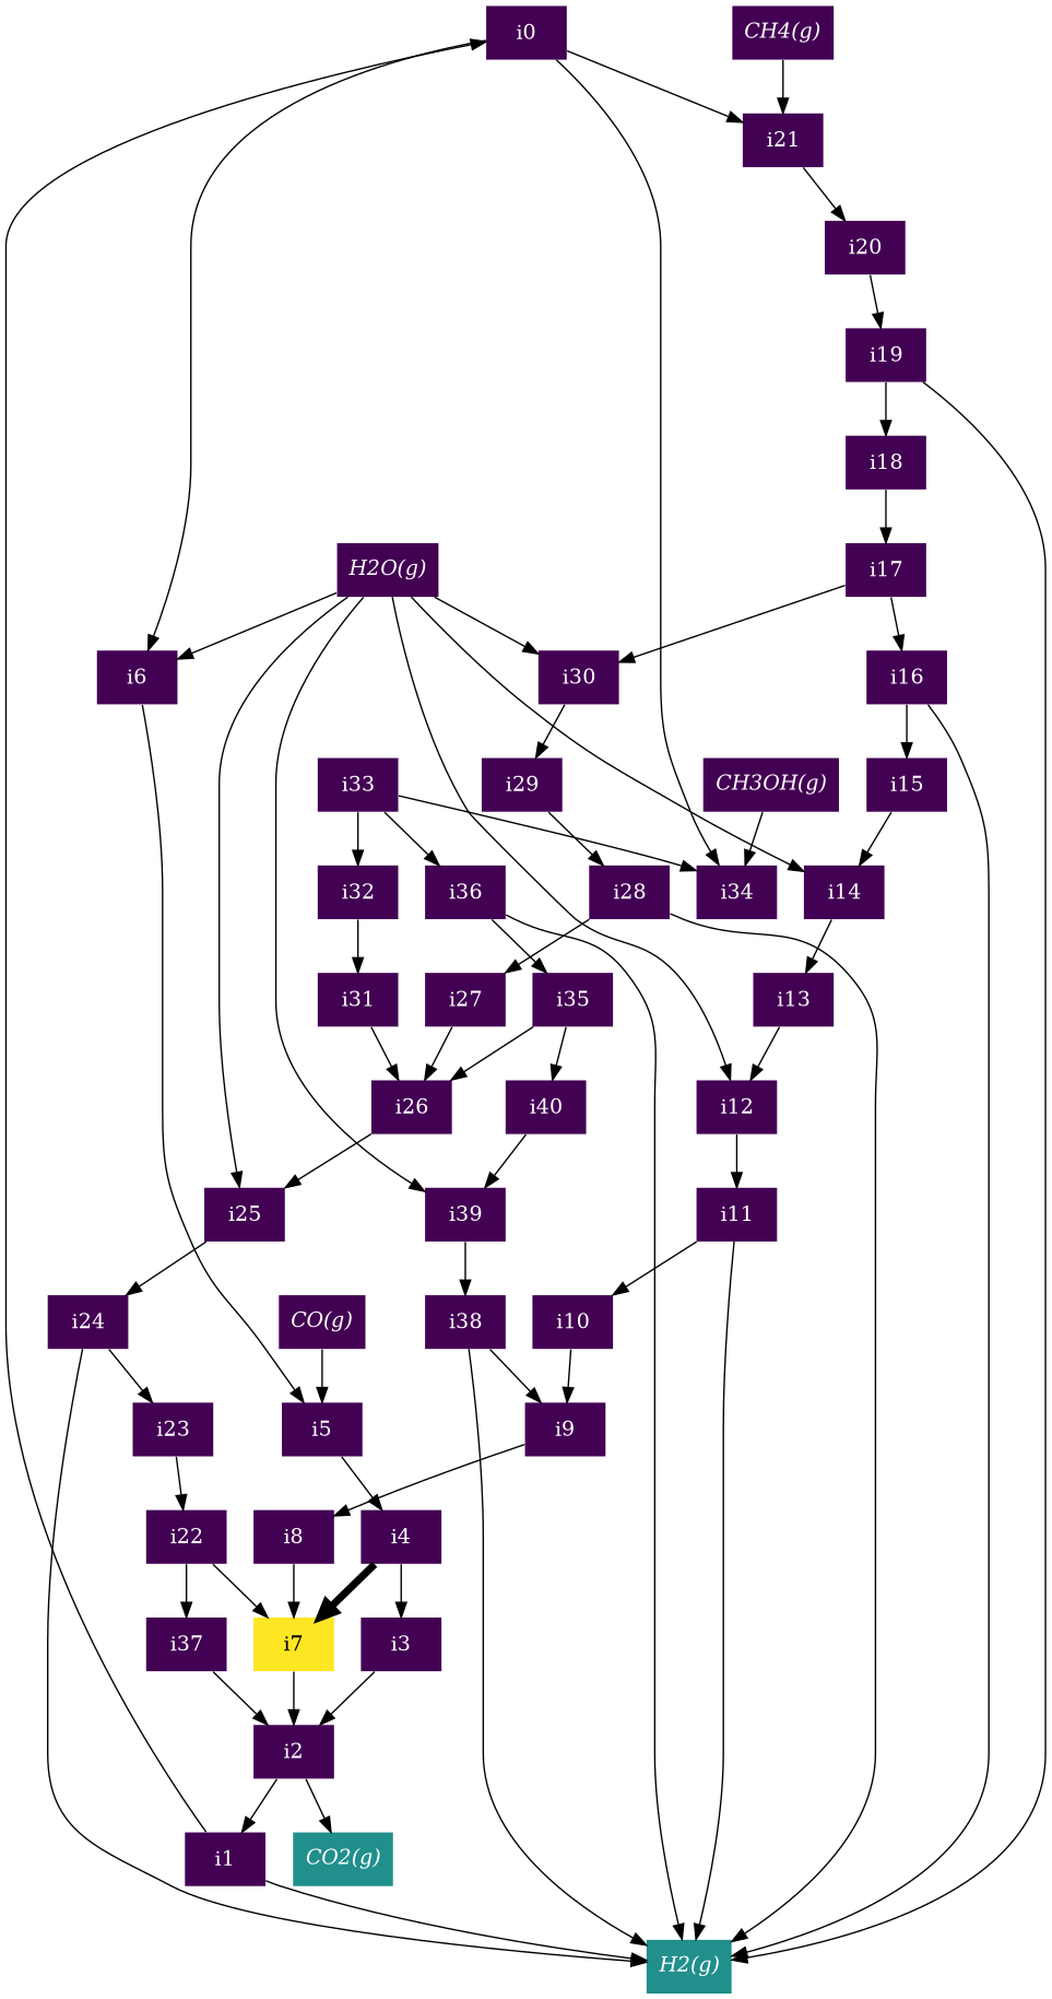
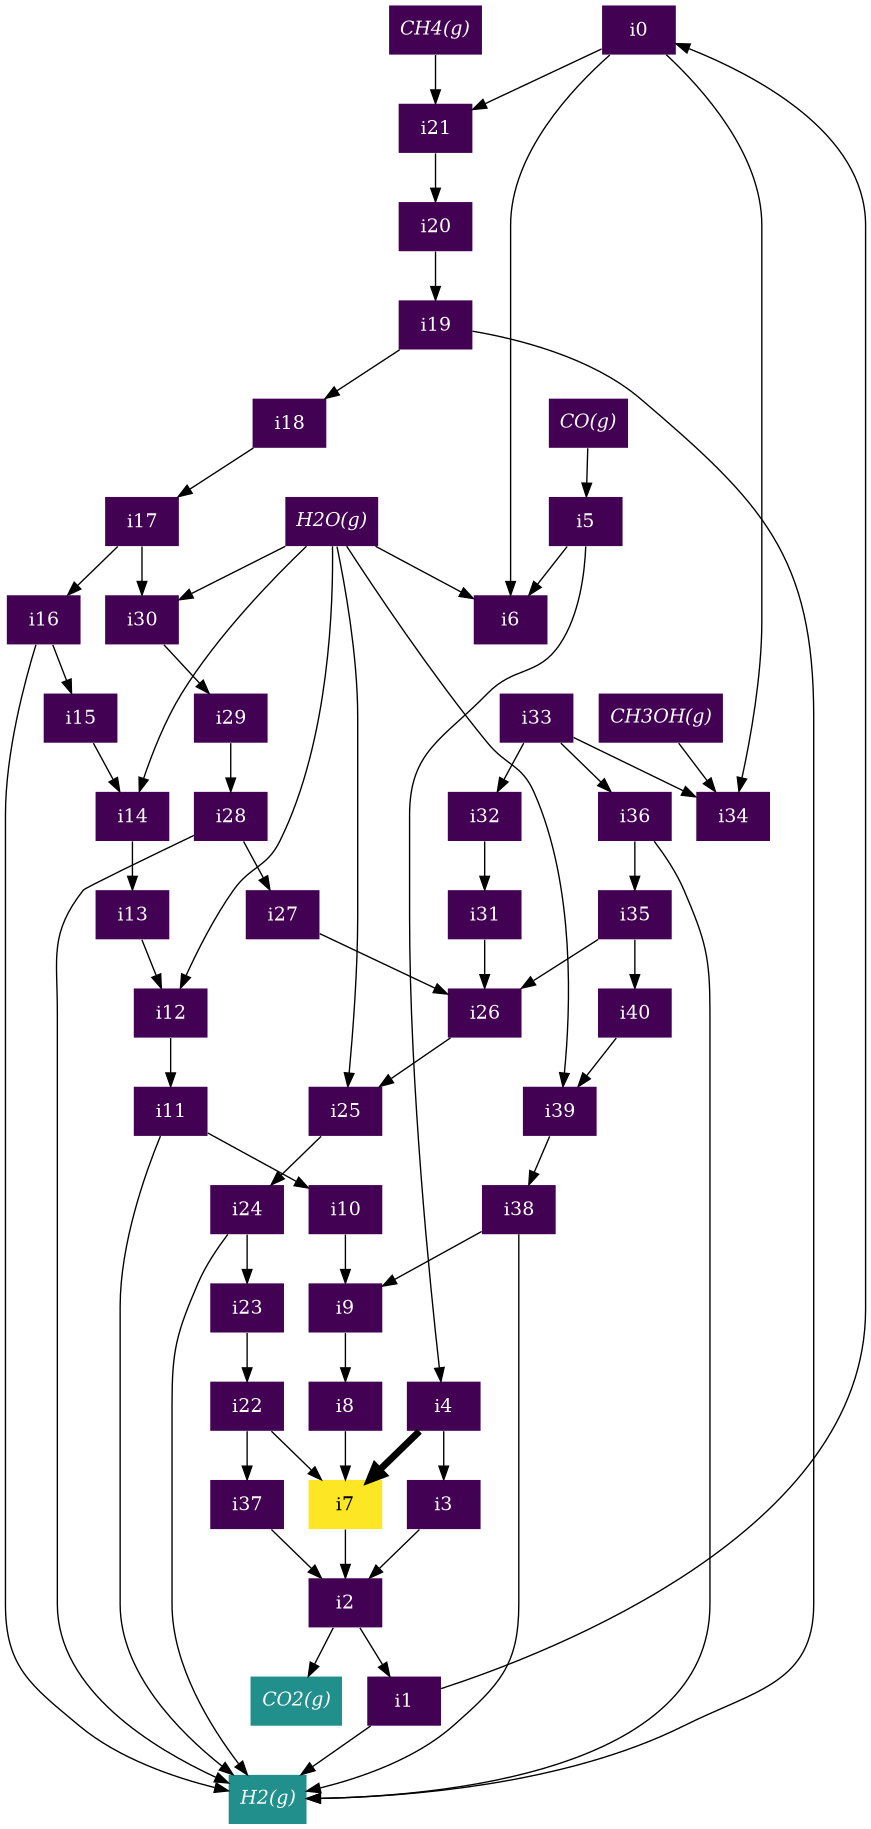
  strict digraph {
    nodesep=0.25
    rankdir=TB
    ranksep=0.5
    node [fillcolor="#430153" shape=plaintext style=filled]
    edge [penwidth=1.0 weight=2.]
    n1 [label=<         <TABLE BORDER="0" CELLBORDER="0" CELLSPACING="0" CELLPADDING="0">           <TR>             <TD><FONT COLOR="#ffffff">i0</FONT></TD>           </TR>         </TABLE>         >]
    n2 [label=<         <TABLE BORDER="0" CELLBORDER="0" CELLSPACING="0" CELLPADDING="0">           <TR>             <TD><FONT COLOR="#ffffff">i6</FONT></TD>           </TR>         </TABLE>         >]
    n3 [label=<         <TABLE BORDER="0" CELLBORDER="0" CELLSPACING="0" CELLPADDING="0">           <TR>             <TD><FONT COLOR="#ffffff">i21</FONT></TD>           </TR>         </TABLE>         >]
    n4 [label=<         <TABLE BORDER="0" CELLBORDER="0" CELLSPACING="0" CELLPADDING="0">           <TR>             <TD><FONT COLOR="#ffffff">i34</FONT></TD>           </TR>         </TABLE>         >]
    n5 [label=<         <TABLE BORDER="0" CELLBORDER="0" CELLSPACING="0" CELLPADDING="0">           <TR>             <TD><FONT COLOR="#ffffff">i5</FONT></TD>           </TR>         </TABLE>         >]
    n6 [label=<         <TABLE BORDER="0" CELLBORDER="0" CELLSPACING="0" CELLPADDING="0">           <TR>             <TD><FONT COLOR="#ffffff">i20</FONT></TD>           </TR>         </TABLE>         >]
    n7 [label=<         <TABLE BORDER="0" CELLBORDER="0" CELLSPACING="0" CELLPADDING="0">           <TR>             <TD><FONT COLOR="#ffffff">i1</FONT></TD>           </TR>         </TABLE>         >]
    n8 [fillcolor="#218f8c" label=<         <TABLE BORDER="0" CELLBORDER="0" CELLSPACING="0" CELLPADDING="0">           <TR>             <TD><FONT COLOR="#ffffff"><i>H2(g)</i></FONT></TD>           </TR>         </TABLE>         >]
    n9 [label=<         <TABLE BORDER="0" CELLBORDER="0" CELLSPACING="0" CELLPADDING="0">           <TR>             <TD><FONT COLOR="#ffffff">i2</FONT></TD>           </TR>         </TABLE>         >]
    n10 [fillcolor="#218f8c" label=<         <TABLE BORDER="0" CELLBORDER="0" CELLSPACING="0" CELLPADDING="0">           <TR>             <TD><FONT COLOR="#ffffff"><i>CO2(g)</i></FONT></TD>           </TR>         </TABLE>         >]
    n11 [label=<         <TABLE BORDER="0" CELLBORDER="0" CELLSPACING="0" CELLPADDING="0">           <TR>             <TD><FONT COLOR="#ffffff">i3</FONT></TD>           </TR>         </TABLE>         >]
    n12 [label=<         <TABLE BORDER="0" CELLBORDER="0" CELLSPACING="0" CELLPADDING="0">           <TR>             <TD><FONT COLOR="#ffffff">i4</FONT></TD>           </TR>         </TABLE>         >]
    n13 [fillcolor="#fde624" label=<         <TABLE BORDER="0" CELLBORDER="0" CELLSPACING="0" CELLPADDING="0">           <TR>             <TD><FONT COLOR="#000000">i7</FONT></TD>           </TR>         </TABLE>         >]
    n14 [label=<         <TABLE BORDER="0" CELLBORDER="0" CELLSPACING="0" CELLPADDING="0">           <TR>             <TD><FONT COLOR="#ffffff">i8</FONT></TD>           </TR>         </TABLE>         >]
    n15 [label=<         <TABLE BORDER="0" CELLBORDER="0" CELLSPACING="0" CELLPADDING="0">           <TR>             <TD><FONT COLOR="#ffffff">i9</FONT></TD>           </TR>         </TABLE>         >]
    n16 [label=<         <TABLE BORDER="0" CELLBORDER="0" CELLSPACING="0" CELLPADDING="0">           <TR>             <TD><FONT COLOR="#ffffff">i10</FONT></TD>           </TR>         </TABLE>         >]
    n17 [label=<         <TABLE BORDER="0" CELLBORDER="0" CELLSPACING="0" CELLPADDING="0">           <TR>             <TD><FONT COLOR="#ffffff">i11</FONT></TD>           </TR>         </TABLE>         >]
    n18 [label=<         <TABLE BORDER="0" CELLBORDER="0" CELLSPACING="0" CELLPADDING="0">           <TR>             <TD><FONT COLOR="#ffffff">i12</FONT></TD>           </TR>         </TABLE>         >]
    n19 [label=<         <TABLE BORDER="0" CELLBORDER="0" CELLSPACING="0" CELLPADDING="0">           <TR>             <TD><FONT COLOR="#ffffff">i13</FONT></TD>           </TR>         </TABLE>         >]
    n20 [label=<         <TABLE BORDER="0" CELLBORDER="0" CELLSPACING="0" CELLPADDING="0">           <TR>             <TD><FONT COLOR="#ffffff">i14</FONT></TD>           </TR>         </TABLE>         >]
    n21 [label=<         <TABLE BORDER="0" CELLBORDER="0" CELLSPACING="0" CELLPADDING="0">           <TR>             <TD><FONT COLOR="#ffffff">i15</FONT></TD>           </TR>         </TABLE>         >]
    n22 [label=<         <TABLE BORDER="0" CELLBORDER="0" CELLSPACING="0" CELLPADDING="0">           <TR>             <TD><FONT COLOR="#ffffff">i16</FONT></TD>           </TR>         </TABLE>         >]
    n23 [label=<         <TABLE BORDER="0" CELLBORDER="0" CELLSPACING="0" CELLPADDING="0">           <TR>             <TD><FONT COLOR="#ffffff">i17</FONT></TD>           </TR>         </TABLE>         >]
    n24 [label=<         <TABLE BORDER="0" CELLBORDER="0" CELLSPACING="0" CELLPADDING="0">           <TR>             <TD><FONT COLOR="#ffffff">i30</FONT></TD>           </TR>         </TABLE>         >]
    n25 [label=<         <TABLE BORDER="0" CELLBORDER="0" CELLSPACING="0" CELLPADDING="0">           <TR>             <TD><FONT COLOR="#ffffff">i29</FONT></TD>           </TR>         </TABLE>         >]
    n26 [label=<         <TABLE BORDER="0" CELLBORDER="0" CELLSPACING="0" CELLPADDING="0">           <TR>             <TD><FONT COLOR="#ffffff">i18</FONT></TD>           </TR>         </TABLE>         >]
    n27 [label=<         <TABLE BORDER="0" CELLBORDER="0" CELLSPACING="0" CELLPADDING="0">           <TR>             <TD><FONT COLOR="#ffffff">i19</FONT></TD>           </TR>         </TABLE>         >]
    n28 [label=<         <TABLE BORDER="0" CELLBORDER="0" CELLSPACING="0" CELLPADDING="0">           <TR>             <TD><FONT COLOR="#ffffff">i22</FONT></TD>           </TR>         </TABLE>         >]
    n29 [label=<         <TABLE BORDER="0" CELLBORDER="0" CELLSPACING="0" CELLPADDING="0">           <TR>             <TD><FONT COLOR="#ffffff">i37</FONT></TD>           </TR>         </TABLE>         >]
    n30 [label=<         <TABLE BORDER="0" CELLBORDER="0" CELLSPACING="0" CELLPADDING="0">           <TR>             <TD><FONT COLOR="#ffffff">i23</FONT></TD>           </TR>         </TABLE>         >]
    n31 [label=<         <TABLE BORDER="0" CELLBORDER="0" CELLSPACING="0" CELLPADDING="0">           <TR>             <TD><FONT COLOR="#ffffff">i24</FONT></TD>           </TR>         </TABLE>         >]
    n32 [label=<         <TABLE BORDER="0" CELLBORDER="0" CELLSPACING="0" CELLPADDING="0">           <TR>             <TD><FONT COLOR="#ffffff">i25</FONT></TD>           </TR>         </TABLE>         >]
    n33 [label=<         <TABLE BORDER="0" CELLBORDER="0" CELLSPACING="0" CELLPADDING="0">           <TR>             <TD><FONT COLOR="#ffffff">i26</FONT></TD>           </TR>         </TABLE>         >]
    n34 [label=<         <TABLE BORDER="0" CELLBORDER="0" CELLSPACING="0" CELLPADDING="0">           <TR>             <TD><FONT COLOR="#ffffff">i27</FONT></TD>           </TR>         </TABLE>         >]
    n35 [label=<         <TABLE BORDER="0" CELLBORDER="0" CELLSPACING="0" CELLPADDING="0">           <TR>             <TD><FONT COLOR="#ffffff">i28</FONT></TD>           </TR>         </TABLE>         >]
    n36 [label=<         <TABLE BORDER="0" CELLBORDER="0" CELLSPACING="0" CELLPADDING="0">           <TR>             <TD><FONT COLOR="#ffffff">i31</FONT></TD>           </TR>         </TABLE>         >]
    n37 [label=<         <TABLE BORDER="0" CELLBORDER="0" CELLSPACING="0" CELLPADDING="0">           <TR>             <TD><FONT COLOR="#ffffff">i32</FONT></TD>           </TR>         </TABLE>         >]
    n38 [label=<         <TABLE BORDER="0" CELLBORDER="0" CELLSPACING="0" CELLPADDING="0">           <TR>             <TD><FONT COLOR="#ffffff">i33</FONT></TD>           </TR>         </TABLE>         >]
    n39 [label=<         <TABLE BORDER="0" CELLBORDER="0" CELLSPACING="0" CELLPADDING="0">           <TR>             <TD><FONT COLOR="#ffffff">i36</FONT></TD>           </TR>         </TABLE>         >]
    n40 [label=<         <TABLE BORDER="0" CELLBORDER="0" CELLSPACING="0" CELLPADDING="0">           <TR>             <TD><FONT COLOR="#ffffff">i35</FONT></TD>           </TR>         </TABLE>         >]
    n41 [label=<         <TABLE BORDER="0" CELLBORDER="0" CELLSPACING="0" CELLPADDING="0">           <TR>             <TD><FONT COLOR="#ffffff">i40</FONT></TD>           </TR>         </TABLE>         >]
    n42 [label=<         <TABLE BORDER="0" CELLBORDER="0" CELLSPACING="0" CELLPADDING="0">           <TR>             <TD><FONT COLOR="#ffffff">i39</FONT></TD>           </TR>         </TABLE>         >]
    n43 [label=<         <TABLE BORDER="0" CELLBORDER="0" CELLSPACING="0" CELLPADDING="0">           <TR>             <TD><FONT COLOR="#ffffff">i38</FONT></TD>           </TR>         </TABLE>         >]
    n44 [label=<         <TABLE BORDER="0" CELLBORDER="0" CELLSPACING="0" CELLPADDING="0">           <TR>             <TD><FONT COLOR="#ffffff"><i>CO(g)</i></FONT></TD>           </TR>         </TABLE>         >]
    n45 [label=<         <TABLE BORDER="0" CELLBORDER="0" CELLSPACING="0" CELLPADDING="0">           <TR>             <TD><FONT COLOR="#ffffff"><i>H2O(g)</i></FONT></TD>           </TR>         </TABLE>         >]
    n46 [label=<         <TABLE BORDER="0" CELLBORDER="0" CELLSPACING="0" CELLPADDING="0">           <TR>             <TD><FONT COLOR="#ffffff"><i>CH4(g)</i></FONT></TD>           </TR>         </TABLE>         >]
    n47 [label=<         <TABLE BORDER="0" CELLBORDER="0" CELLSPACING="0" CELLPADDING="0">           <TR>             <TD><FONT COLOR="#ffffff"><i>CH3OH(g)</i></FONT></TD>           </TR>         </TABLE>         >]
    n1 -> n2 [penwidth=1.0000000000000004]
    n1 -> n3
    n1 -> n4
-   n2 -> n5
+   n5 -> n2
    n3 -> n6
    n5 -> n12 [penwidth=1.0000000001036424]
    n6 -> n27
    n7 -> n1
    n7 -> n8
    n9 -> n7
    n9 -> n10
    n11 -> n9
    n12 -> n11 [penwidth=1.0000000000000009]
    n12 -> n13 [penwidth=5.0]
    n13 -> n9 [penwidth=1.0000000005230463]
    n14 -> n13 [penwidth=1.000000000001437]
    n15 -> n14
    n16 -> n15
    n17 -> n8
    n17 -> n16
    n18 -> n17
    n19 -> n18
    n20 -> n19
    n21 -> n20
    n22 -> n8
    n22 -> n21
    n23 -> n22
    n23 -> n24
    n24 -> n25
    n25 -> n35
    n26 -> n23
    n27 -> n8
    n27 -> n26
    n28 -> n13 [penwidth=1.0000000346680373]
    n28 -> n29
    n29 -> n9 [penwidth=1.0000000000000027]
    n30 -> n28
    n31 -> n8
    n31 -> n30
    n32 -> n31
    n33 -> n32
    n34 -> n33
    n35 -> n8
    n35 -> n34
    n36 -> n33
    n37 -> n36
    n38 -> n4
    n38 -> n37
    n38 -> n39
    n39 -> n8
    n39 -> n40
    n40 -> n33
    n40 -> n41
    n41 -> n42
    n42 -> n43
    n43 -> n8
    n43 -> n15
    n44 -> n5
    n45 -> n2 [penwidth=1.0000000000000004]
    n45 -> n18
    n45 -> n20
    n45 -> n24
    n45 -> n32
    n45 -> n42
    n46 -> n3
    n47 -> n4
  }
